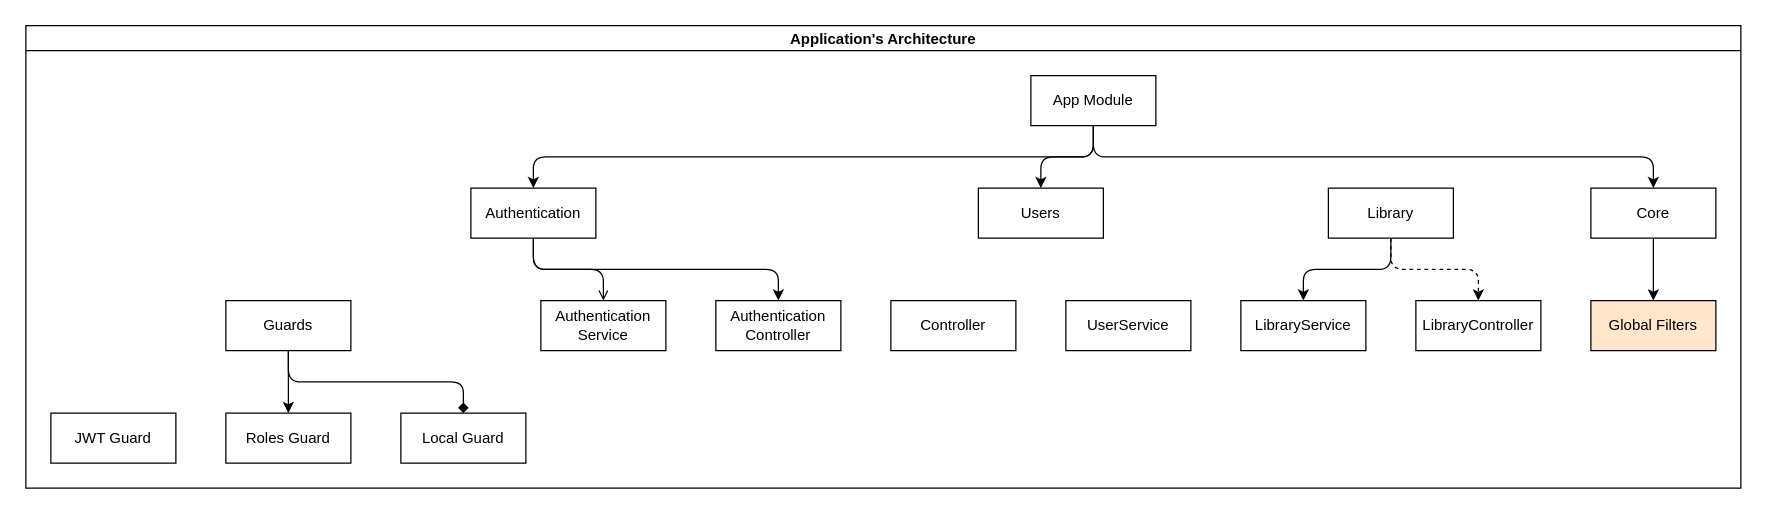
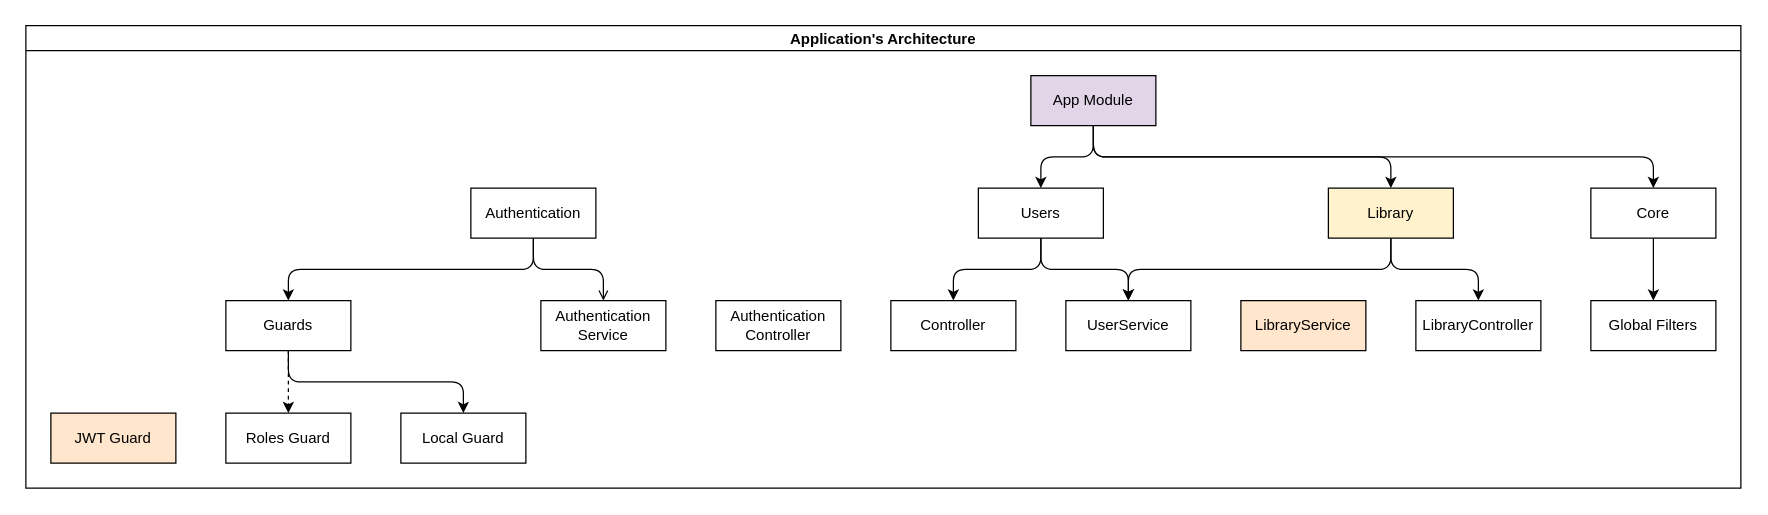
  <mxCell id="0" />
  <mxCell id="1" parent="0" />
  <mxCell id="2" value="Application's Architecture" style="swimlane;startSize=20;horizontal=1;childLayout=treeLayout;horizontalTree=0;resizable=0;containerType=tree;fontSize=12;" vertex="1" parent="1"><mxGeometry x="20" y="20" width="1372" height="370" as="geometry" /></mxCell>
- <mxCell id="3" value="App Module" style="whiteSpace=wrap;html=1;" vertex="1" parent="2"><mxGeometry x="804" y="40" width="100" height="40" as="geometry" /></mxCell>
+ <mxCell id="3" value="App Module" style="whiteSpace=wrap;html=1;fillColor=#e1d5e7;" vertex="1" parent="2"><mxGeometry x="804" y="40" width="100" height="40" as="geometry" /></mxCell>
  <mxCell id="4" value="Authentication" style="whiteSpace=wrap;html=1;" vertex="1" parent="2"><mxGeometry x="356" y="130" width="100" height="40" as="geometry" /></mxCell>
- <mxCell id="5" value="" style="edgeStyle=elbowEdgeStyle;elbow=vertical;html=1;rounded=1;curved=0;sourcePerimeterSpacing=0;targetPerimeterSpacing=0;startSize=6;endSize=6;" edge="1" parent="2" source="3" target="4"><mxGeometry relative="1" as="geometry" /></mxCell>
  <mxCell id="6" value="Users" style="whiteSpace=wrap;html=1;" vertex="1" parent="2"><mxGeometry x="762" y="130" width="100" height="40" as="geometry" /></mxCell>
  <mxCell id="7" value="" style="edgeStyle=elbowEdgeStyle;elbow=vertical;html=1;rounded=1;curved=0;sourcePerimeterSpacing=0;targetPerimeterSpacing=0;startSize=6;endSize=6;" edge="1" parent="2" source="3" target="6"><mxGeometry relative="1" as="geometry" /></mxCell>
+ <mxCell id="8" value="" style="edgeStyle=elbowEdgeStyle;elbow=vertical;html=1;rounded=1;curved=0;sourcePerimeterSpacing=0;targetPerimeterSpacing=0;startSize=6;endSize=6;" edge="1" target="9" source="4" parent="2"><mxGeometry relative="1" as="geometry"><mxPoint x="-3342" y="340" as="sourcePoint" /></mxGeometry></mxCell>
  <mxCell id="9" value="Guards" style="whiteSpace=wrap;html=1;" vertex="1" parent="2"><mxGeometry x="160" y="220" width="100" height="40" as="geometry" /></mxCell>
- <mxCell id="11" value="Library" style="whiteSpace=wrap;html=1;" vertex="1" parent="2"><mxGeometry x="1042" y="130" width="100" height="40" as="geometry" /></mxCell>
+ <mxCell id="10" value="" style="edgeStyle=elbowEdgeStyle;elbow=vertical;html=1;rounded=1;curved=0;sourcePerimeterSpacing=0;targetPerimeterSpacing=0;startSize=6;endSize=6;" edge="1" target="11" source="3" parent="2"><mxGeometry relative="1" as="geometry"><mxPoint x="-3322" y="280" as="sourcePoint" /></mxGeometry></mxCell>
+ <mxCell id="11" value="Library" style="whiteSpace=wrap;html=1;fillColor=#fff2cc;" vertex="1" parent="2"><mxGeometry x="1042" y="130" width="100" height="40" as="geometry" /></mxCell>
  <mxCell id="12" value="" style="edgeStyle=elbowEdgeStyle;elbow=vertical;html=1;rounded=1;curved=0;sourcePerimeterSpacing=0;targetPerimeterSpacing=0;startSize=6;endSize=6;" edge="1" target="13" source="3" parent="2"><mxGeometry relative="1" as="geometry"><mxPoint x="-3182" y="280" as="sourcePoint" /></mxGeometry></mxCell>
  <mxCell id="13" value="Core" style="whiteSpace=wrap;html=1;" vertex="1" parent="2"><mxGeometry x="1252" y="130" width="100" height="40" as="geometry" /></mxCell>
  <mxCell id="14" value="" style="edgeStyle=elbowEdgeStyle;elbow=vertical;html=1;rounded=1;curved=0;sourcePerimeterSpacing=0;targetPerimeterSpacing=0;startSize=6;endSize=6;endArrow=open;" edge="1" target="15" source="4" parent="2"><mxGeometry relative="1" as="geometry"><mxPoint x="-3338" y="370" as="sourcePoint" /></mxGeometry></mxCell>
  <mxCell id="15" value="Authentication&lt;br&gt;Service" style="whiteSpace=wrap;html=1;" vertex="1" parent="2"><mxGeometry x="412" y="220" width="100" height="40" as="geometry" /></mxCell>
- <mxCell id="16" value="JWT Guard" style="whiteSpace=wrap;html=1;" vertex="1" parent="2"><mxGeometry x="20" y="310" width="100" height="40" as="geometry" /></mxCell>
- <mxCell id="17" value="" style="edgeStyle=elbowEdgeStyle;elbow=vertical;html=1;rounded=1;curved=0;sourcePerimeterSpacing=0;targetPerimeterSpacing=0;startSize=6;endSize=6;" edge="1" target="18" source="9" parent="2"><mxGeometry relative="1" as="geometry"><mxPoint x="-3202" y="450" as="sourcePoint" /></mxGeometry></mxCell>
+ <mxCell id="16" value="JWT Guard" style="whiteSpace=wrap;html=1;fillColor=#ffe6cc;" vertex="1" parent="2"><mxGeometry x="20" y="310" width="100" height="40" as="geometry" /></mxCell>
+ <mxCell id="17" value="" style="edgeStyle=elbowEdgeStyle;elbow=vertical;html=1;rounded=1;curved=0;sourcePerimeterSpacing=0;targetPerimeterSpacing=0;startSize=6;endSize=6;dashed=1;" edge="1" target="18" source="9" parent="2"><mxGeometry relative="1" as="geometry"><mxPoint x="-3202" y="450" as="sourcePoint" /></mxGeometry></mxCell>
  <mxCell id="18" value="Roles Guard" style="whiteSpace=wrap;html=1;" vertex="1" parent="2"><mxGeometry x="160" y="310" width="100" height="40" as="geometry" /></mxCell>
- <mxCell id="19" value="" style="edgeStyle=elbowEdgeStyle;elbow=vertical;html=1;rounded=1;curved=0;sourcePerimeterSpacing=0;targetPerimeterSpacing=0;startSize=6;endSize=6;endArrow=diamond;" edge="1" target="20" source="9" parent="2"><mxGeometry relative="1" as="geometry"><mxPoint x="-2824" y="450" as="sourcePoint" /></mxGeometry></mxCell>
+ <mxCell id="19" value="" style="edgeStyle=elbowEdgeStyle;elbow=vertical;html=1;rounded=1;curved=0;sourcePerimeterSpacing=0;targetPerimeterSpacing=0;startSize=6;endSize=6;" edge="1" target="20" source="9" parent="2"><mxGeometry relative="1" as="geometry"><mxPoint x="-2824" y="450" as="sourcePoint" /></mxGeometry></mxCell>
  <mxCell id="20" value="Local Guard" style="whiteSpace=wrap;html=1;" vertex="1" parent="2"><mxGeometry x="300" y="310" width="100" height="40" as="geometry" /></mxCell>
- <mxCell id="21" value="" style="edgeStyle=elbowEdgeStyle;elbow=vertical;html=1;rounded=1;curved=0;sourcePerimeterSpacing=0;targetPerimeterSpacing=0;startSize=6;endSize=6;" edge="1" target="22" source="4" parent="2"><mxGeometry relative="1" as="geometry"><mxPoint x="-2210.8" y="360" as="sourcePoint" /></mxGeometry></mxCell>
  <mxCell id="22" value="Authentication&lt;br&gt;Controller" style="whiteSpace=wrap;html=1;" vertex="1" parent="2"><mxGeometry x="552" y="220" width="100" height="40" as="geometry" /></mxCell>
+ <mxCell id="23" value="" style="edgeStyle=elbowEdgeStyle;elbow=vertical;html=1;rounded=1;curved=0;sourcePerimeterSpacing=0;targetPerimeterSpacing=0;startSize=6;endSize=6;" edge="1" target="24" source="6" parent="2"><mxGeometry relative="1" as="geometry"><mxPoint x="-1326" y="270" as="sourcePoint" /></mxGeometry></mxCell>
  <mxCell id="24" value="Controller" style="whiteSpace=wrap;html=1;" vertex="1" parent="2"><mxGeometry x="692" y="220" width="100" height="40" as="geometry" /></mxCell>
+ <mxCell id="25" value="" style="edgeStyle=elbowEdgeStyle;elbow=vertical;html=1;rounded=1;curved=0;sourcePerimeterSpacing=0;targetPerimeterSpacing=0;startSize=6;endSize=6;" edge="1" target="26" source="6" parent="2"><mxGeometry relative="1" as="geometry"><mxPoint x="-1298" y="360" as="sourcePoint" /></mxGeometry></mxCell>
  <mxCell id="26" value="UserService" style="whiteSpace=wrap;html=1;" vertex="1" parent="2"><mxGeometry x="832" y="220" width="100" height="40" as="geometry" /></mxCell>
- <mxCell id="27" value="" style="edgeStyle=elbowEdgeStyle;elbow=vertical;html=1;rounded=1;curved=0;sourcePerimeterSpacing=0;targetPerimeterSpacing=0;startSize=6;endSize=6;" edge="1" target="28" source="11" parent="2"><mxGeometry relative="1" as="geometry"><mxPoint x="-619" y="270" as="sourcePoint" /></mxGeometry></mxCell>
- <mxCell id="28" value="LibraryService" style="whiteSpace=wrap;html=1;" vertex="1" parent="2"><mxGeometry x="972" y="220" width="100" height="40" as="geometry" /></mxCell>
+ <mxCell id="27" value="" style="edgeStyle=elbowEdgeStyle;elbow=vertical;html=1;rounded=1;curved=0;sourcePerimeterSpacing=0;targetPerimeterSpacing=0;startSize=6;endSize=6;" edge="1" target="26" source="11" parent="2"><mxGeometry relative="1" as="geometry"><mxPoint x="-619" y="270" as="sourcePoint" /></mxGeometry></mxCell>
+ <mxCell id="28" value="LibraryService" style="whiteSpace=wrap;html=1;fillColor=#ffe6cc;" vertex="1" parent="2"><mxGeometry x="972" y="220" width="100" height="40" as="geometry" /></mxCell>
  <mxCell id="29" value="" style="edgeStyle=elbowEdgeStyle;elbow=vertical;html=1;rounded=1;curved=0;sourcePerimeterSpacing=0;targetPerimeterSpacing=0;startSize=6;endSize=6;" edge="1" target="30" source="13" parent="2"><mxGeometry relative="1" as="geometry"><mxPoint x="-54" y="480" as="sourcePoint" /></mxGeometry></mxCell>
- <mxCell id="30" value="Global Filters" style="whiteSpace=wrap;html=1;fillColor=#ffe6cc;" vertex="1" parent="2"><mxGeometry x="1252" y="220" width="100" height="40" as="geometry" /></mxCell>
- <mxCell id="31" value="" style="edgeStyle=elbowEdgeStyle;elbow=vertical;html=1;rounded=1;curved=0;sourcePerimeterSpacing=0;targetPerimeterSpacing=0;startSize=6;endSize=6;dashed=1;" edge="1" target="32" source="11" parent="2"><mxGeometry relative="1" as="geometry"><mxPoint x="933" y="570" as="sourcePoint" /></mxGeometry></mxCell>
+ <mxCell id="30" value="Global Filters" style="whiteSpace=wrap;html=1;" vertex="1" parent="2"><mxGeometry x="1252" y="220" width="100" height="40" as="geometry" /></mxCell>
+ <mxCell id="31" value="" style="edgeStyle=elbowEdgeStyle;elbow=vertical;html=1;rounded=1;curved=0;sourcePerimeterSpacing=0;targetPerimeterSpacing=0;startSize=6;endSize=6;" edge="1" target="32" source="11" parent="2"><mxGeometry relative="1" as="geometry"><mxPoint x="933" y="570" as="sourcePoint" /></mxGeometry></mxCell>
  <mxCell id="32" value="LibraryController" style="whiteSpace=wrap;html=1;" vertex="1" parent="2"><mxGeometry x="1112" y="220" width="100" height="40" as="geometry" /></mxCell>
